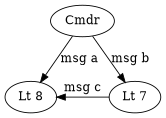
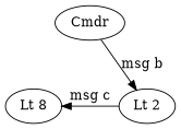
  digraph {
    n1 [label="Lt 8"]
    Cmdr
-   "Lt 2" [label="Lt 7"]
-   Cmdr -> n1 [label="msg a"]
+   "Lt 2"
    Cmdr -> "Lt 2" [label="msg b"]
    "Lt 2" -> n1 [constraint=false label="msg c"]
  }
